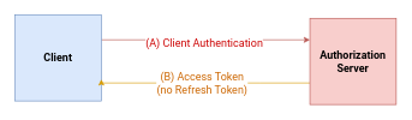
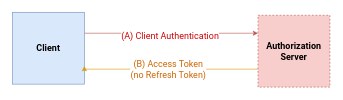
  <mxCell id="0" />
  <mxCell id="1" parent="0" />
  <mxCell id="2" style="edgeStyle=orthogonalEdgeStyle;rounded=0;orthogonalLoop=1;jettySize=auto;html=1;entryX=0;entryY=0.25;entryDx=0;entryDy=0;fontSize=15;fontColor=#009900;fillColor=#f8cecc;strokeColor=#b85450;" parent="1" source="4" target="7" edge="1"><mxGeometry relative="1" as="geometry"><Array as="points"><mxPoint x="220" y="55" /><mxPoint x="220" y="55" /></Array></mxGeometry></mxCell>
  <mxCell id="3" value="(A) Client Authentication" style="edgeLabel;html=1;align=center;verticalAlign=middle;resizable=0;points=[];fontSize=15;fontColor=#CC0000;fontFamily=Roboto;fontSource=https%3A%2F%2Ffonts.googleapis.com%2Fcss%3Ffamily%3DRoboto;" parent="2" vertex="1" connectable="0"><mxGeometry x="-0.664" y="-2" relative="1" as="geometry"><mxPoint x="93" y="1" as="offset" /></mxGeometry></mxCell>
  <mxCell id="4" value="&lt;b style=&quot;font-size: 15px;&quot;&gt;Client&lt;/b&gt;" style="rounded=0;whiteSpace=wrap;html=1;fillColor=#dae8fc;strokeColor=#6c8ebf;fontSize=15;fontFamily=Roboto;fontSource=https%3A%2F%2Ffonts.googleapis.com%2Fcss%3Ffamily%3DRoboto;" parent="1" vertex="1"><mxGeometry x="20" y="20" width="120" height="120" as="geometry" /></mxCell>
  <mxCell id="5" style="edgeStyle=orthogonalEdgeStyle;rounded=0;orthogonalLoop=1;jettySize=auto;html=1;entryX=1;entryY=0.75;entryDx=0;entryDy=0;fontSize=15;fontColor=#CC0000;fillColor=#ffe6cc;strokeColor=#d79b00;" parent="1" source="7" target="4" edge="1"><mxGeometry relative="1" as="geometry"><Array as="points"><mxPoint x="360" y="115" /><mxPoint x="360" y="115" /></Array></mxGeometry></mxCell>
  <mxCell id="6" value="(B) Access Token&lt;br&gt;(no Refresh Token)" style="edgeLabel;html=1;align=center;verticalAlign=middle;resizable=0;points=[];fontSize=15;fontColor=#CC6600;fontFamily=Roboto;fontSource=https%3A%2F%2Ffonts.googleapis.com%2Fcss%3Ffamily%3DRoboto;" parent="5" vertex="1" connectable="0"><mxGeometry x="0.329" y="2" relative="1" as="geometry"><mxPoint x="45" y="-3" as="offset" /></mxGeometry></mxCell>
- <mxCell id="7" value="&lt;b style=&quot;font-size: 15px;&quot;&gt;Authorization&lt;br style=&quot;font-size: 15px;&quot;&gt;Server&lt;br style=&quot;font-size: 15px;&quot;&gt;&lt;/b&gt;" style="rounded=0;whiteSpace=wrap;html=1;fillColor=#f8cecc;strokeColor=#b85450;fontSize=15;fontFamily=Roboto;fontSource=https%3A%2F%2Ffonts.googleapis.com%2Fcss%3Ffamily%3DRoboto;" parent="1" vertex="1"><mxGeometry x="430" y="25" width="120" height="120" as="geometry" /></mxCell>
+ <mxCell id="7" value="&lt;b style=&quot;font-size: 15px;&quot;&gt;Authorization&lt;br style=&quot;font-size: 15px;&quot;&gt;Server&lt;br style=&quot;font-size: 15px;&quot;&gt;&lt;/b&gt;" style="rounded=0;whiteSpace=wrap;html=1;fillColor=#f8cecc;strokeColor=#b85450;fontSize=15;fontFamily=Roboto;fontSource=https%3A%2F%2Ffonts.googleapis.com%2Fcss%3Ffamily%3DRoboto;dashed=1;" parent="1" vertex="1"><mxGeometry x="430" y="25" width="120" height="120" as="geometry" /></mxCell>
